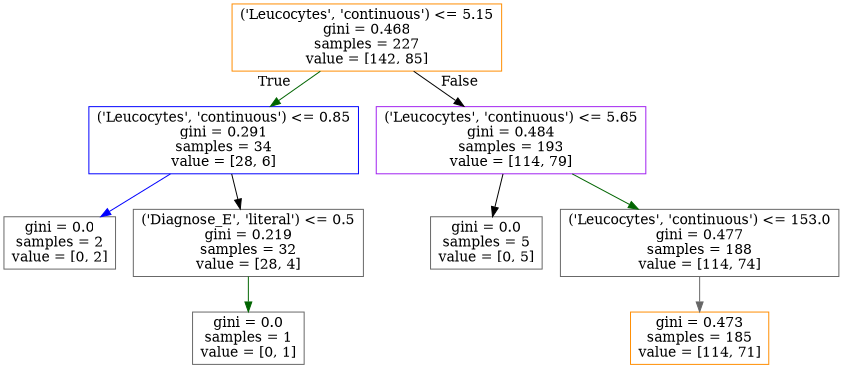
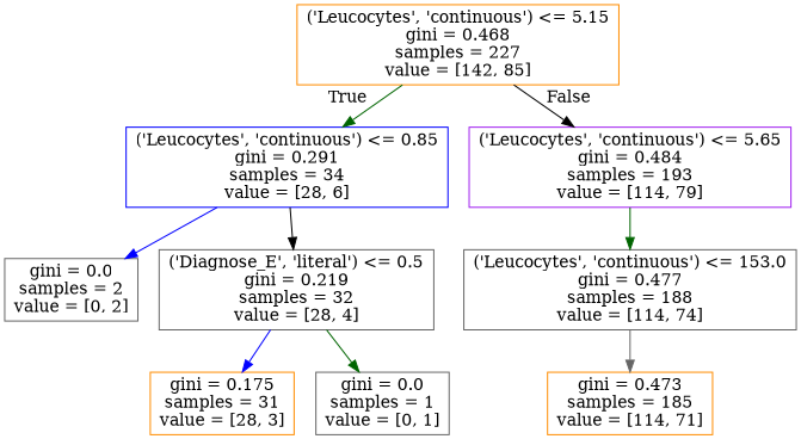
  digraph {
    node [color=gray40 shape=box]
    edge [color=darkgreen]
    n1 [color=darkorange label="('Leucocytes', 'continuous') <= 5.15\ngini = 0.468\nsamples = 227\nvalue = [142, 85]"]
    n2 [color=blue label="('Leucocytes', 'continuous') <= 0.85\ngini = 0.291\nsamples = 34\nvalue = [28, 6]"]
    n3 [color=purple label="('Leucocytes', 'continuous') <= 5.65\ngini = 0.484\nsamples = 193\nvalue = [114, 79]"]
    n4 [label="gini = 0.0\nsamples = 2\nvalue = [0, 2]"]
    n5 [label="('Diagnose_E', 'literal') <= 0.5\ngini = 0.219\nsamples = 32\nvalue = [28, 4]"]
-   n6 [label="gini = 0.0\nsamples = 5\nvalue = [0, 5]"]
    n7 [label="('Leucocytes', 'continuous') <= 153.0\ngini = 0.477\nsamples = 188\nvalue = [114, 74]"]
+   n8 [color=darkorange label="gini = 0.175\nsamples = 31\nvalue = [28, 3]"]
    n9 [label="gini = 0.0\nsamples = 1\nvalue = [0, 1]"]
    n10 [color=darkorange label="gini = 0.473\nsamples = 185\nvalue = [114, 71]"]
    n1 -> n2 [headlabel=True labelangle=45 labeldistance=2.5]
    n1 -> n3 [color=black headlabel=False labelangle=-45 labeldistance=2.5]
    n2 -> n4 [color=blue]
    n2 -> n5 [color=black]
-   n3 -> n6 [color=black]
    n3 -> n7
+   n5 -> n8 [color=blue]
    n5 -> n9
    n7 -> n10 [color=gray40]
  }
